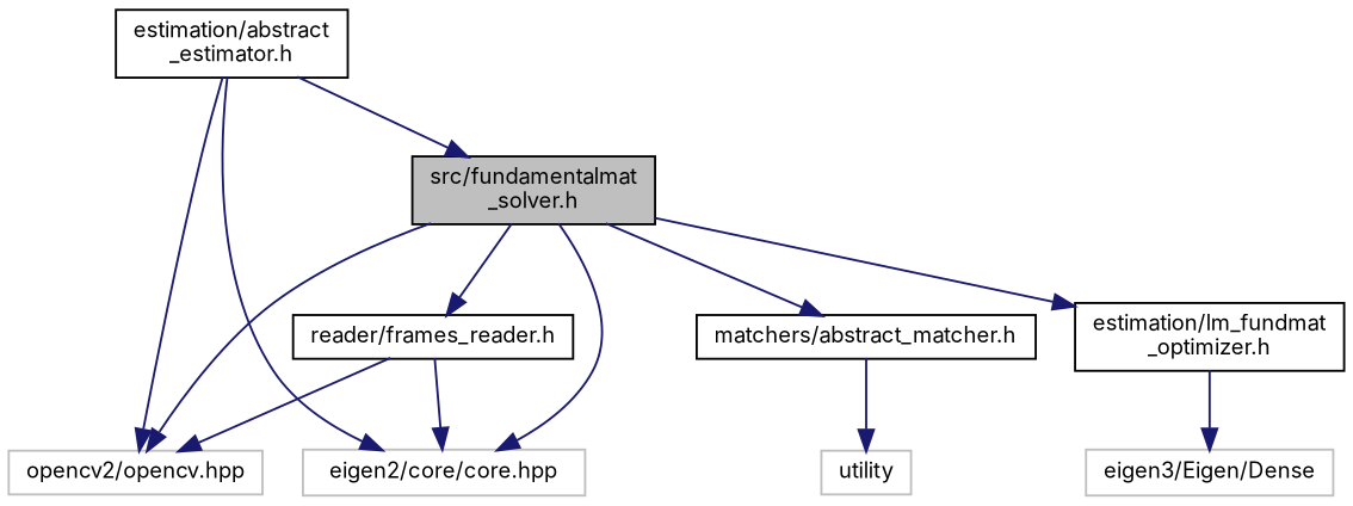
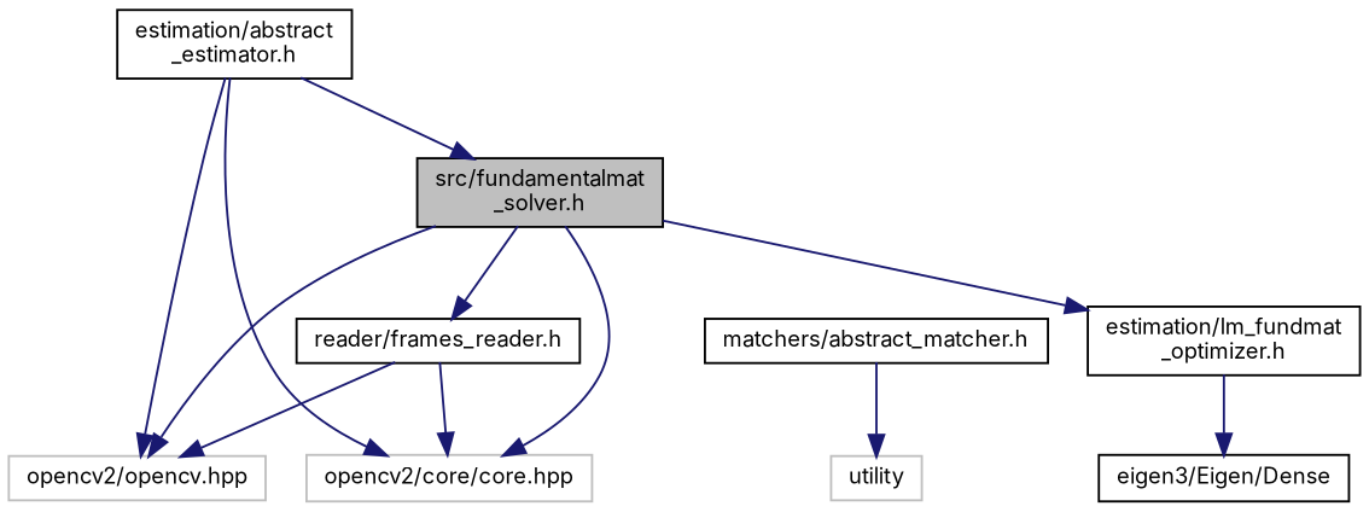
  digraph {
    fontname=Inter
    node [color=black fillcolor=white fontname=Inter fontsize=10 shape=record style=filled]
    edge [color=midnightblue fontname=Inter fontsize=10 labelfontname=Helvetica labelfontsize=10 style=solid]
    n1 [fillcolor=grey75 fontcolor=black height=0.2 label="src/fundamentalmat\l_solver.h" width=0.4]
    n2 [height=0.2 label="reader/frames_reader.h" width=0.4]
    n3 [color=grey75 height=0.2 label="opencv2/opencv.hpp" width=0.4]
-   n4 [color=grey75 height=0.2 label="eigen2/core/core.hpp" width=0.4]
+   n4 [color=grey75 height=0.2 label="opencv2/core/core.hpp" width=0.4]
    n5 [height=0.2 label="matchers/abstract_matcher.h" width=0.4]
    n6 [height=0.2 label="estimation/lm_fundmat\l_optimizer.h" width=0.4]
    n7 [color=grey75 height=0.2 label=utility width=0.4]
-   n8 [color=grey75 height=0.2 label="eigen3/Eigen/Dense" width=0.4]
+   n8 [height=0.2 label="eigen3/Eigen/Dense" width=0.4]
    n9 [height=0.2 label="estimation/abstract\l_estimator.h" width=0.4]
    n1 -> n2
    n1 -> n3
    n1 -> n4
-   n1 -> n5
    n1 -> n6
    n2 -> n3
    n2 -> n4
    n5 -> n7
    n6 -> n8
    n9 -> n1
    n9 -> n3
    n9 -> n4
  }
